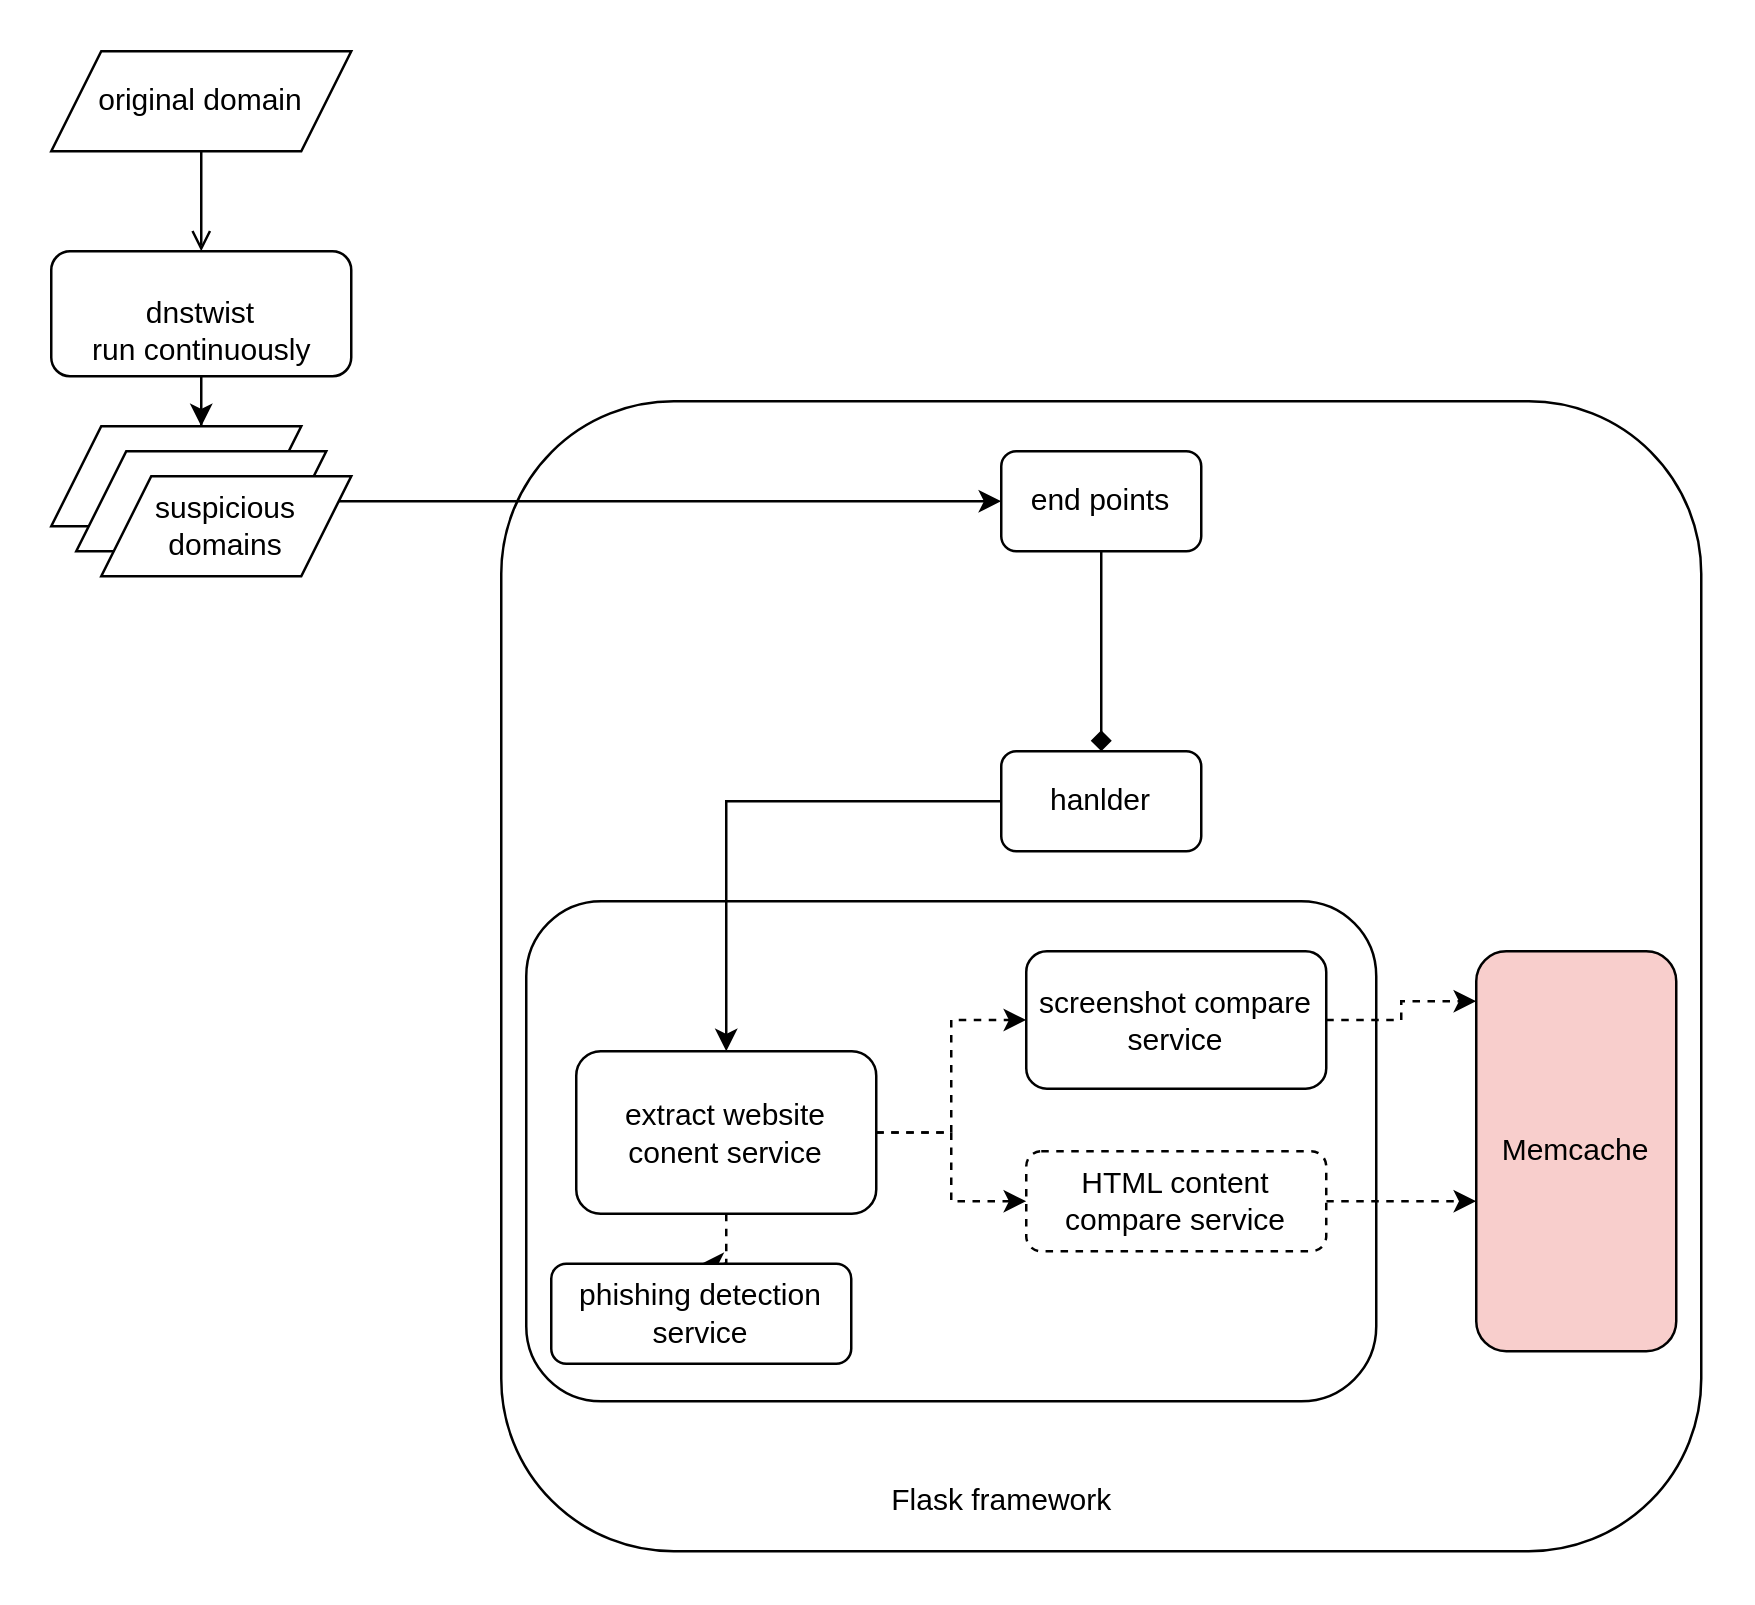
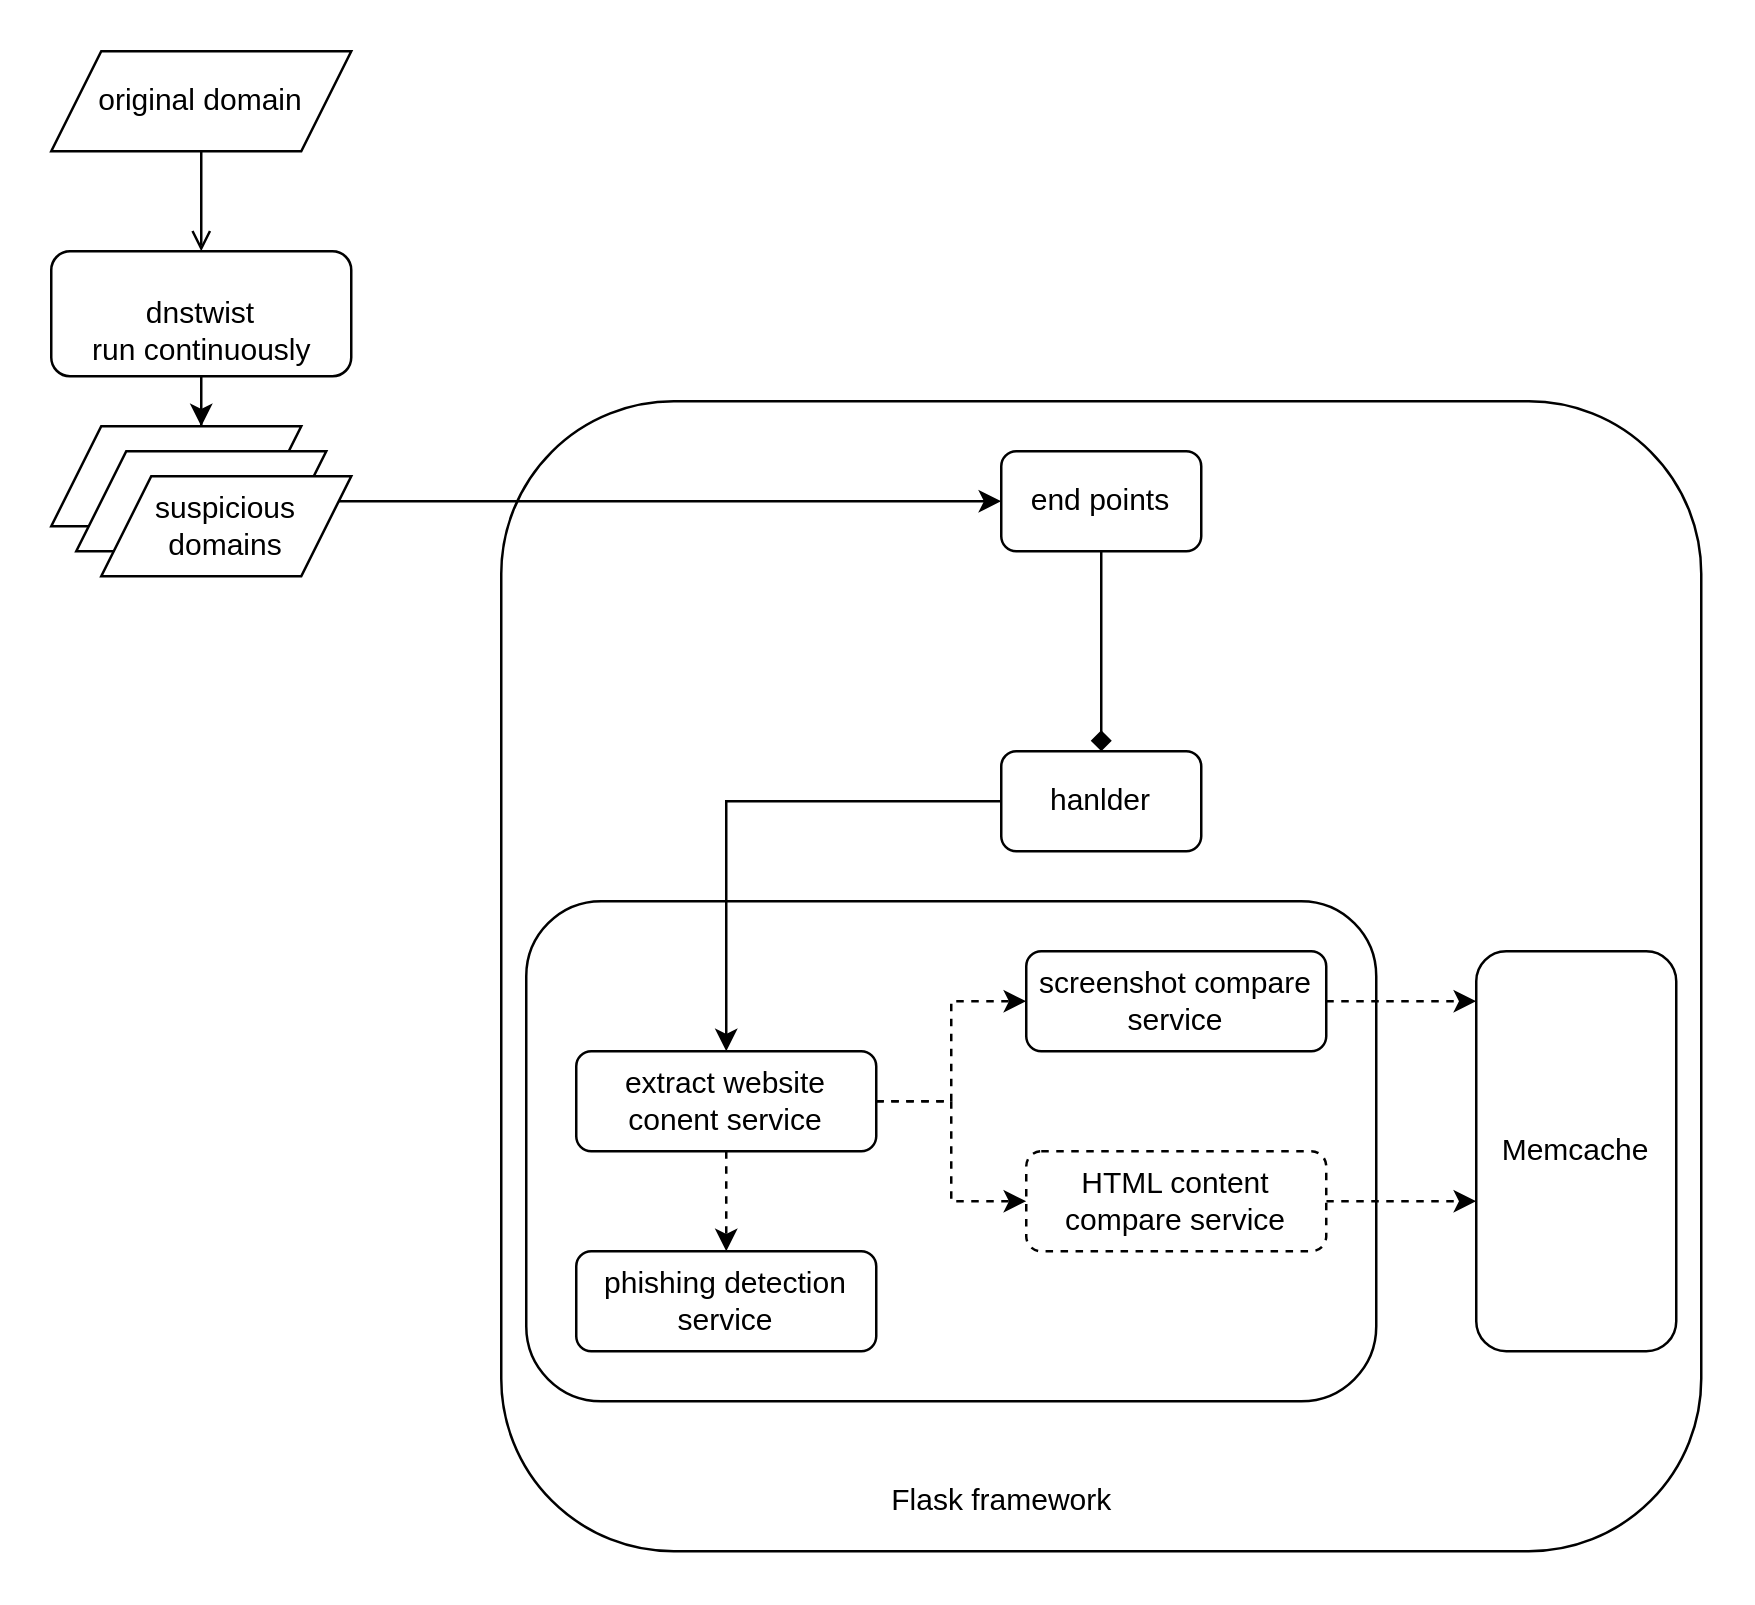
  <mxCell id="0" />
  <mxCell id="1" parent="0" />
  <mxCell id="2" value="" style="rounded=1;whiteSpace=wrap;html=1;" parent="1" vertex="1"><mxGeometry x="200" y="160" width="480" height="460" as="geometry" /></mxCell>
  <mxCell id="3" value="" style="rounded=1;whiteSpace=wrap;html=1;" parent="1" vertex="1"><mxGeometry x="210" y="360" width="340" height="200" as="geometry" /></mxCell>
  <mxCell id="4" value="dnstwist" style="rounded=1;whiteSpace=wrap;html=1;" parent="1" vertex="1"><mxGeometry x="20" y="100" width="120" height="50" as="geometry" /></mxCell>
  <mxCell id="5" style="edgeStyle=orthogonalEdgeStyle;rounded=0;orthogonalLoop=1;jettySize=auto;html=1;endArrow=open;" parent="1" source="27" target="4" edge="1"><mxGeometry relative="1" as="geometry"><mxPoint x="80" y="60" as="sourcePoint" /></mxGeometry></mxCell>
  <mxCell id="6" value="" style="edgeStyle=orthogonalEdgeStyle;rounded=0;orthogonalLoop=1;jettySize=auto;html=1;endArrow=diamond;" parent="1" source="7" target="9" edge="1"><mxGeometry relative="1" as="geometry" /></mxCell>
  <mxCell id="7" value="end points" style="rounded=1;whiteSpace=wrap;html=1;" parent="1" vertex="1"><mxGeometry x="400" y="180" width="80" height="40" as="geometry" /></mxCell>
  <mxCell id="8" style="edgeStyle=orthogonalEdgeStyle;rounded=0;orthogonalLoop=1;jettySize=auto;html=1;" parent="1" source="9" target="19" edge="1"><mxGeometry relative="1" as="geometry" /></mxCell>
  <mxCell id="9" value="hanlder" style="rounded=1;whiteSpace=wrap;html=1;" parent="1" vertex="1"><mxGeometry x="400" y="300" width="80" height="40" as="geometry" /></mxCell>
  <mxCell id="10" style="edgeStyle=orthogonalEdgeStyle;rounded=0;orthogonalLoop=1;jettySize=auto;html=1;entryX=0.6;entryY=0;entryDx=0;entryDy=0;entryPerimeter=0;" edge="1" parent="1" source="11" target="23"><mxGeometry relative="1" as="geometry" /></mxCell>
  <mxCell id="11" value="run continuously" style="text;html=1;align=center;verticalAlign=middle;resizable=0;points=[];autosize=1;" parent="1" vertex="1"><mxGeometry x="30" y="130" width="100" height="20" as="geometry" /></mxCell>
  <mxCell id="12" style="edgeStyle=orthogonalEdgeStyle;rounded=0;orthogonalLoop=1;jettySize=auto;html=1;entryX=0;entryY=0.125;entryDx=0;entryDy=0;entryPerimeter=0;dashed=1;" parent="1" source="13" target="21" edge="1"><mxGeometry relative="1" as="geometry" /></mxCell>
- <mxCell id="13" value="screenshot compare service" style="rounded=1;whiteSpace=wrap;html=1;" parent="1" vertex="1"><mxGeometry x="410" y="380" width="120" height="55" as="geometry" /></mxCell>
+ <mxCell id="13" value="screenshot compare service" style="rounded=1;whiteSpace=wrap;html=1;" parent="1" vertex="1"><mxGeometry x="410" y="380" width="120" height="40" as="geometry" /></mxCell>
  <mxCell id="14" style="edgeStyle=orthogonalEdgeStyle;rounded=0;orthogonalLoop=1;jettySize=auto;html=1;entryX=0;entryY=0.625;entryDx=0;entryDy=0;entryPerimeter=0;dashed=1;" parent="1" source="15" target="21" edge="1"><mxGeometry relative="1" as="geometry" /></mxCell>
  <mxCell id="15" value="HTML content compare service" style="rounded=1;whiteSpace=wrap;html=1;dashed=1;" parent="1" vertex="1"><mxGeometry x="410" y="460" width="120" height="40" as="geometry" /></mxCell>
  <mxCell id="16" style="edgeStyle=orthogonalEdgeStyle;rounded=0;orthogonalLoop=1;jettySize=auto;html=1;dashed=1;" parent="1" source="19" target="13" edge="1"><mxGeometry relative="1" as="geometry" /></mxCell>
  <mxCell id="17" style="edgeStyle=orthogonalEdgeStyle;rounded=0;orthogonalLoop=1;jettySize=auto;html=1;dashed=1;" parent="1" source="19" target="15" edge="1"><mxGeometry relative="1" as="geometry" /></mxCell>
  <mxCell id="18" style="edgeStyle=orthogonalEdgeStyle;rounded=0;orthogonalLoop=1;jettySize=auto;html=1;entryX=0.5;entryY=0;entryDx=0;entryDy=0;dashed=1;" parent="1" source="19" target="20" edge="1"><mxGeometry relative="1" as="geometry" /></mxCell>
- <mxCell id="19" value="extract website conent service" style="rounded=1;whiteSpace=wrap;html=1;" parent="1" vertex="1"><mxGeometry x="230" y="420" width="120" height="65" as="geometry" /></mxCell>
- <mxCell id="20" value="phishing detection service" style="rounded=1;whiteSpace=wrap;html=1;" parent="1" vertex="1"><mxGeometry x="220" y="505" width="120" height="40" as="geometry" /></mxCell>
- <mxCell id="21" value="Memcache" style="rounded=1;whiteSpace=wrap;html=1;fillColor=#f8cecc;" parent="1" vertex="1"><mxGeometry x="590" y="380" width="80" height="160" as="geometry" /></mxCell>
+ <mxCell id="19" value="extract website conent service" style="rounded=1;whiteSpace=wrap;html=1;" parent="1" vertex="1"><mxGeometry x="230" y="420" width="120" height="40" as="geometry" /></mxCell>
+ <mxCell id="20" value="phishing detection service" style="rounded=1;whiteSpace=wrap;html=1;" parent="1" vertex="1"><mxGeometry x="230" y="500" width="120" height="40" as="geometry" /></mxCell>
+ <mxCell id="21" value="Memcache" style="rounded=1;whiteSpace=wrap;html=1;" parent="1" vertex="1"><mxGeometry x="590" y="380" width="80" height="160" as="geometry" /></mxCell>
  <mxCell id="22" value="Flask framework" style="text;html=1;align=center;verticalAlign=middle;resizable=0;points=[];autosize=1;" parent="1" vertex="1"><mxGeometry x="350" y="590" width="100" height="20" as="geometry" /></mxCell>
  <mxCell id="23" value="" style="shape=parallelogram;perimeter=parallelogramPerimeter;whiteSpace=wrap;html=1;fixedSize=1;" vertex="1" parent="1"><mxGeometry x="20" y="170" width="100" height="40" as="geometry" /></mxCell>
  <mxCell id="24" style="edgeStyle=orthogonalEdgeStyle;rounded=0;orthogonalLoop=1;jettySize=auto;html=1;" edge="1" parent="1" source="25" target="7"><mxGeometry relative="1" as="geometry" /></mxCell>
  <mxCell id="25" value="" style="shape=parallelogram;perimeter=parallelogramPerimeter;whiteSpace=wrap;html=1;fixedSize=1;" vertex="1" parent="1"><mxGeometry x="30" y="180" width="100" height="40" as="geometry" /></mxCell>
  <mxCell id="26" value="&lt;span&gt;suspicious&lt;br&gt;domains&lt;/span&gt;" style="shape=parallelogram;perimeter=parallelogramPerimeter;whiteSpace=wrap;html=1;fixedSize=1;" vertex="1" parent="1"><mxGeometry x="40" y="190" width="100" height="40" as="geometry" /></mxCell>
  <mxCell id="27" value="original domain" style="shape=parallelogram;perimeter=parallelogramPerimeter;whiteSpace=wrap;html=1;fixedSize=1;" vertex="1" parent="1"><mxGeometry x="20" y="20" width="120" height="40" as="geometry" /></mxCell>
